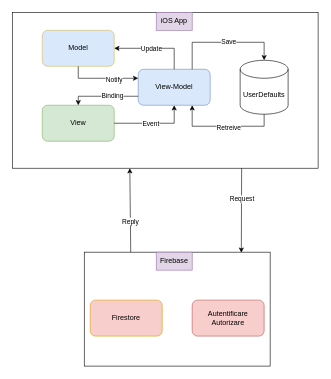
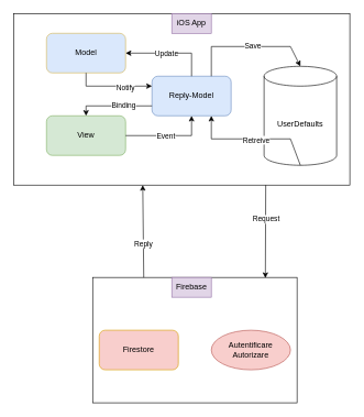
  <mxCell id="0" />
  <mxCell id="1" parent="0" />
  <mxCell id="2" value="" style="rounded=0;whiteSpace=wrap;html=1;" vertex="1" parent="1"><mxGeometry y="20" width="510" height="260" as="geometry" x="20" /></mxCell>
  <mxCell id="3" value="Model" style="rounded=1;whiteSpace=wrap;html=1;fillColor=#dae8fc;strokeColor=#d6b656;" vertex="1" parent="1"><mxGeometry x="70" y="50" width="120" height="60" as="geometry" /></mxCell>
  <mxCell id="4" value="View" style="rounded=1;whiteSpace=wrap;html=1;fillColor=#d5e8d4;strokeColor=#82b366;" vertex="1" parent="1"><mxGeometry x="70" y="175" width="120" height="60" as="geometry" /></mxCell>
- <mxCell id="5" value="View-Model" style="rounded=1;whiteSpace=wrap;html=1;fillColor=#dae8fc;strokeColor=#6c8ebf;" vertex="1" parent="1"><mxGeometry x="230" y="115" width="120" height="60" as="geometry" /></mxCell>
+ <mxCell id="5" value="Reply-Model" style="rounded=1;whiteSpace=wrap;html=1;fillColor=#dae8fc;strokeColor=#6c8ebf;" vertex="1" parent="1"><mxGeometry x="230" y="115" width="120" height="60" as="geometry" /></mxCell>
  <mxCell id="6" value="" style="endArrow=classic;html=1;rounded=0;entryX=1;entryY=0.5;entryDx=0;entryDy=0;exitX=0.5;exitY=0;exitDx=0;exitDy=0;" edge="1" parent="1" source="5" target="3"><mxGeometry width="50" height="50" relative="1" as="geometry"><mxPoint x="410" y="190" as="sourcePoint" /><mxPoint x="460" y="140" as="targetPoint" /><Array as="points"><mxPoint x="290" y="80" /></Array></mxGeometry></mxCell>
  <mxCell id="7" value="Update" style="edgeLabel;html=1;align=center;verticalAlign=middle;resizable=0;points=[];" vertex="1" connectable="0" parent="6"><mxGeometry x="-0.227" y="-1" relative="1" as="geometry"><mxPoint x="-22" y="1" as="offset" /></mxGeometry></mxCell>
  <mxCell id="8" value="" style="endArrow=classic;html=1;rounded=0;entryX=0.5;entryY=1;entryDx=0;entryDy=0;exitX=1;exitY=0.5;exitDx=0;exitDy=0;" edge="1" parent="1" source="4" target="5"><mxGeometry width="50" height="50" relative="1" as="geometry"><mxPoint x="300" y="125" as="sourcePoint" /><mxPoint x="200" y="90" as="targetPoint" /><Array as="points"><mxPoint x="290" y="205" /></Array></mxGeometry></mxCell>
  <mxCell id="9" value="Event" style="edgeLabel;html=1;align=center;verticalAlign=middle;resizable=0;points=[];" vertex="1" connectable="0" parent="8"><mxGeometry x="-0.227" y="-1" relative="1" as="geometry"><mxPoint x="10" y="-1" as="offset" /></mxGeometry></mxCell>
  <mxCell id="10" value="" style="endArrow=classic;html=1;rounded=0;entryX=0.5;entryY=0;entryDx=0;entryDy=0;exitX=0;exitY=0.75;exitDx=0;exitDy=0;" edge="1" parent="1" source="5" target="4"><mxGeometry width="50" height="50" relative="1" as="geometry"><mxPoint x="200" y="215" as="sourcePoint" /><mxPoint x="300" y="185" as="targetPoint" /><Array as="points"><mxPoint x="130" y="160" /></Array></mxGeometry></mxCell>
  <mxCell id="11" value="Binding" style="edgeLabel;html=1;align=center;verticalAlign=middle;resizable=0;points=[];" vertex="1" connectable="0" parent="10"><mxGeometry x="-0.227" y="-1" relative="1" as="geometry"><mxPoint as="offset" /></mxGeometry></mxCell>
  <mxCell id="12" value="" style="endArrow=classic;html=1;rounded=0;entryX=0;entryY=0.25;entryDx=0;entryDy=0;exitX=0.5;exitY=1;exitDx=0;exitDy=0;" edge="1" parent="1" source="3" target="5"><mxGeometry width="50" height="50" relative="1" as="geometry"><mxPoint x="240" y="170" as="sourcePoint" /><mxPoint x="140" y="185" as="targetPoint" /><Array as="points"><mxPoint x="130" y="130" /></Array></mxGeometry></mxCell>
  <mxCell id="13" value="Notify" style="edgeLabel;html=1;align=center;verticalAlign=middle;resizable=0;points=[];" vertex="1" connectable="0" parent="12"><mxGeometry x="-0.227" y="-1" relative="1" as="geometry"><mxPoint x="33" as="offset" /></mxGeometry></mxCell>
- <mxCell id="14" value="UserDefaults" style="shape=cylinder3;whiteSpace=wrap;html=1;boundedLbl=1;backgroundOutline=1;size=15;" vertex="1" parent="1"><mxGeometry x="400" y="100" width="80" height="90" as="geometry" /></mxCell>
+ <mxCell id="14" value="UserDefaults" style="shape=cylinder3;whiteSpace=wrap;html=1;boundedLbl=1;backgroundOutline=1;size=15;" vertex="1" parent="1"><mxGeometry x="400" y="100" width="110" height="150" as="geometry" /></mxCell>
  <mxCell id="15" value="" style="endArrow=classic;html=1;rounded=0;entryX=0.5;entryY=0;entryDx=0;entryDy=0;entryPerimeter=0;exitX=0.75;exitY=0;exitDx=0;exitDy=0;" edge="1" parent="1" source="5" target="14"><mxGeometry width="50" height="50" relative="1" as="geometry"><mxPoint x="260" y="190" as="sourcePoint" /><mxPoint x="310" y="140" as="targetPoint" /><Array as="points"><mxPoint x="320" y="70" /><mxPoint x="440" y="70" /></Array></mxGeometry></mxCell>
  <mxCell id="16" value="Save" style="edgeLabel;html=1;align=center;verticalAlign=middle;resizable=0;points=[];" vertex="1" connectable="0" parent="15"><mxGeometry x="0.303" y="1" relative="1" as="geometry"><mxPoint x="-22" as="offset" /></mxGeometry></mxCell>
  <mxCell id="17" value="" style="endArrow=classic;html=1;rounded=0;entryX=0.75;entryY=1;entryDx=0;entryDy=0;exitX=0.5;exitY=1;exitDx=0;exitDy=0;exitPerimeter=0;" edge="1" parent="1" source="14" target="5"><mxGeometry width="50" height="50" relative="1" as="geometry"><mxPoint x="330" y="255" as="sourcePoint" /><mxPoint x="450" y="240" as="targetPoint" /><Array as="points"><mxPoint x="440" y="210" /><mxPoint x="320" y="210" /></Array></mxGeometry></mxCell>
  <mxCell id="18" value="Retreive" style="edgeLabel;html=1;align=center;verticalAlign=middle;resizable=0;points=[];" vertex="1" connectable="0" parent="17"><mxGeometry x="0.303" y="1" relative="1" as="geometry"><mxPoint x="34" as="offset" /></mxGeometry></mxCell>
  <mxCell id="19" value="iOS App" style="text;html=1;strokeColor=#9673a6;fillColor=#e1d5e7;align=center;verticalAlign=middle;whiteSpace=wrap;rounded=0;" vertex="1" parent="1"><mxGeometry x="260" y="20" width="60" height="30" as="geometry" /></mxCell>
  <mxCell id="20" value="" style="rounded=0;whiteSpace=wrap;html=1;" vertex="1" parent="1"><mxGeometry x="140" y="420" width="310" height="190" as="geometry" /></mxCell>
  <mxCell id="21" value="Firebase" style="text;html=1;strokeColor=#9673a6;fillColor=#e1d5e7;align=center;verticalAlign=middle;whiteSpace=wrap;rounded=0;" vertex="1" parent="1"><mxGeometry x="260" y="420" width="60" height="30" as="geometry" /></mxCell>
  <mxCell id="22" value="" style="endArrow=classic;html=1;rounded=0;exitX=0.25;exitY=0;exitDx=0;exitDy=0;" edge="1" parent="1" source="20"><mxGeometry width="50" height="50" relative="1" as="geometry"><mxPoint x="240" y="280" as="sourcePoint" /><mxPoint x="216" y="280" as="targetPoint" /></mxGeometry></mxCell>
  <mxCell id="23" value="Reply" style="edgeLabel;html=1;align=center;verticalAlign=middle;resizable=0;points=[];" vertex="1" connectable="0" parent="22"><mxGeometry x="-0.257" relative="1" as="geometry"><mxPoint as="offset" /></mxGeometry></mxCell>
  <mxCell id="24" value="" style="endArrow=classic;html=1;rounded=0;exitX=0.75;exitY=1;exitDx=0;exitDy=0;entryX=0.845;entryY=0.005;entryDx=0;entryDy=0;entryPerimeter=0;" edge="1" parent="1" source="2" target="20"><mxGeometry width="50" height="50" relative="1" as="geometry"><mxPoint x="228" y="430" as="sourcePoint" /><mxPoint x="226" y="290" as="targetPoint" /></mxGeometry></mxCell>
  <mxCell id="25" value="Request" style="edgeLabel;html=1;align=center;verticalAlign=middle;resizable=0;points=[];" vertex="1" connectable="0" parent="24"><mxGeometry x="-0.257" relative="1" as="geometry"><mxPoint as="offset" /></mxGeometry></mxCell>
  <mxCell id="26" value="Firestore" style="rounded=1;whiteSpace=wrap;html=1;fillColor=#f8cecc;strokeColor=#d79b00;" vertex="1" parent="1"><mxGeometry x="150" y="500" width="120" height="60" as="geometry" /></mxCell>
- <mxCell id="27" value="Autentificare&lt;br&gt;Autorizare" style="rounded=1;whiteSpace=wrap;html=1;fillColor=#f8cecc;strokeColor=#b85450;" vertex="1" parent="1"><mxGeometry x="320" y="500" width="120" height="60" as="geometry" /></mxCell>
+ <mxCell id="27" value="Autentificare&lt;br&gt;Autorizare" style="ellipse;whiteSpace=wrap;html=1;fillColor=#f8cecc;strokeColor=#b85450;" vertex="1" parent="1"><mxGeometry x="320" y="500" width="120" height="60" as="geometry" /></mxCell>
